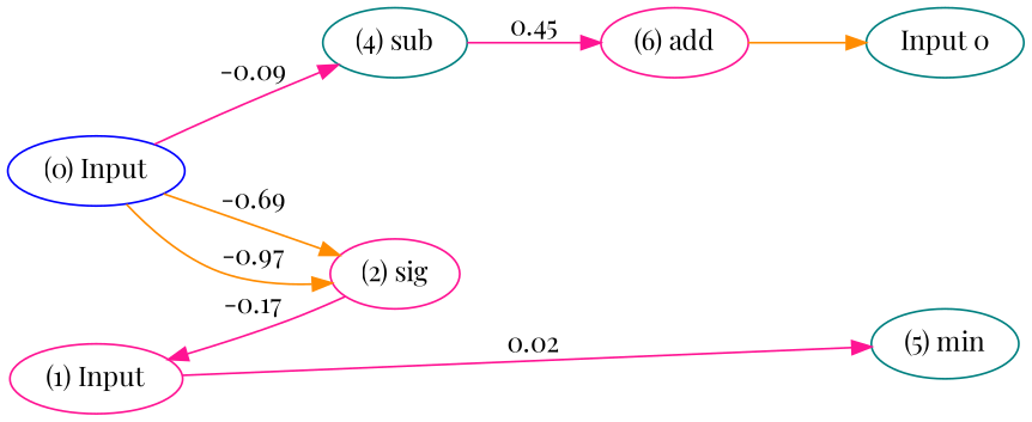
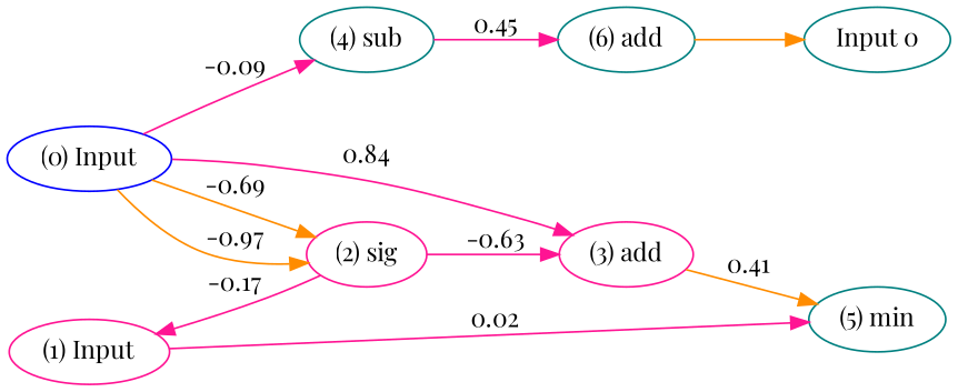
  digraph {
    fontname="Playfair Display"
    rankdir=LR
    node [color=teal fontcolor=black fontname="Playfair Display" labelfontcolor=black]
    edge [bold=true color=deeppink fontcolor=black fontname="Playfair Display" labelfontcolor=black]
    n1 [color=blue label="(0) Input"]
    n2 [color=deeppink label="(1) Input"]
    n3 [label="Input 0"]
    n4 [color=deeppink label="(2) sig"]
+   n5 [color=deeppink label="(3) add"]
    n6 [label="(4) sub"]
    n7 [label="(5) min"]
-   n8 [color=deeppink label="(6) add"]
+   n8 [label="(6) add"]
    subgraph sub_1 {
      rank=source
      n1
      n2
    }
    subgraph sub_2 {
      rank=max
      n3
    }
    n1 -> n4 [color=darkorange label=-0.97]
    n1 -> n4 [color=darkorange label=-0.69]
+   n1 -> n5 [label=0.84]
    n1 -> n6 [label=-0.09]
    n2 -> n7 [label=0.02]
    n4 -> n2 [label=-0.17]
+   n4 -> n5 [label=-0.63]
+   n5 -> n7 [color=darkorange label=0.41]
    n6 -> n8 [label=0.45]
    n8 -> n3 [color=darkorange]
  }
